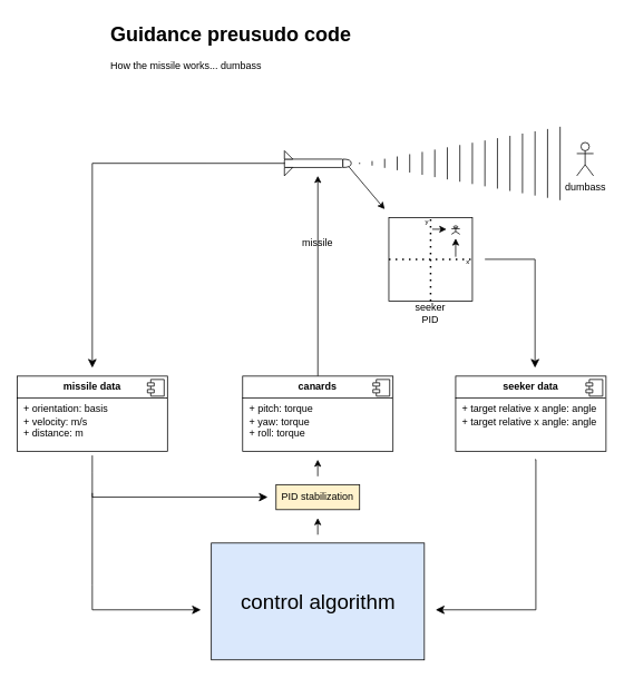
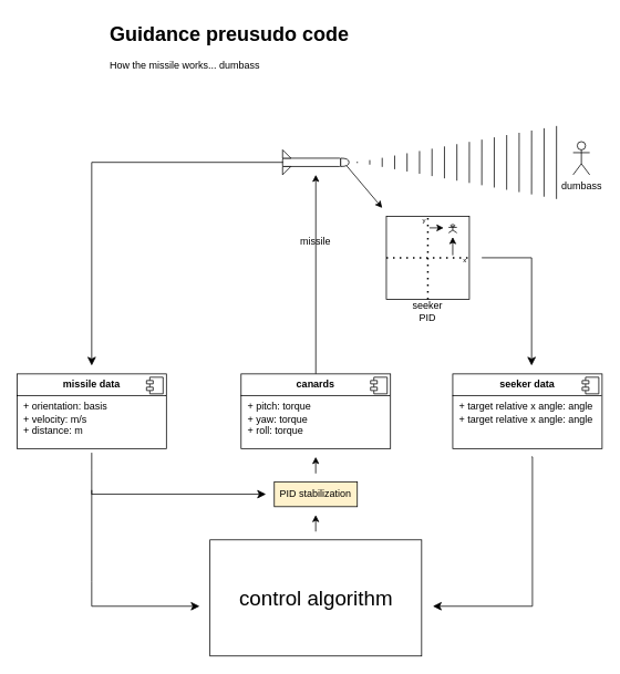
  <mxCell id="0" />
  <mxCell id="1" parent="0" />
  <mxCell id="2" value="" style="whiteSpace=wrap;html=1;aspect=fixed;" vertex="1" parent="1"><mxGeometry x="465" y="260" width="100" height="100" as="geometry" /></mxCell>
  <mxCell id="3" value="" style="endArrow=none;dashed=1;html=1;dashPattern=1 3;strokeWidth=2;rounded=0;exitX=0.5;exitY=1;exitDx=0;exitDy=0;entryX=0.5;entryY=0;entryDx=0;entryDy=0;" edge="1" parent="1" source="2" target="2"><mxGeometry width="50" height="50" relative="1" as="geometry"><mxPoint x="475" y="510" as="sourcePoint" /><mxPoint x="525" y="460" as="targetPoint" /></mxGeometry></mxCell>
  <mxCell id="4" value="" style="endArrow=none;dashed=1;html=1;dashPattern=1 3;strokeWidth=2;rounded=0;entryX=1;entryY=0.5;entryDx=0;entryDy=0;exitX=0;exitY=0.5;exitDx=0;exitDy=0;" edge="1" parent="1" source="2" target="2"><mxGeometry width="50" height="50" relative="1" as="geometry"><mxPoint x="475" y="510" as="sourcePoint" /><mxPoint x="525" y="460" as="targetPoint" /></mxGeometry></mxCell>
  <mxCell id="5" value="&lt;div&gt;dumbass&lt;/div&gt;&lt;div&gt;&lt;br&gt;&lt;/div&gt;" style="shape=umlActor;verticalLabelPosition=bottom;verticalAlign=top;html=1;outlineConnect=0;" vertex="1" parent="1"><mxGeometry x="690" y="170" width="20" height="40" as="geometry" /></mxCell>
  <mxCell id="6" value="seeker PID" style="text;html=1;align=center;verticalAlign=middle;whiteSpace=wrap;rounded=0;" vertex="1" parent="1"><mxGeometry x="485" y="360" width="60" height="30" as="geometry" /></mxCell>
  <mxCell id="7" value="" style="rounded=1;whiteSpace=wrap;html=1;" vertex="1" parent="1"><mxGeometry x="340" y="190" width="70" height="10" as="geometry" /></mxCell>
  <mxCell id="8" value="" style="shape=or;whiteSpace=wrap;html=1;" vertex="1" parent="1"><mxGeometry x="410" y="190" width="10" height="10" as="geometry" /></mxCell>
  <mxCell id="9" value="" style="verticalLabelPosition=bottom;verticalAlign=top;html=1;shape=mxgraph.basic.orthogonal_triangle" vertex="1" parent="1"><mxGeometry x="340" y="180" width="10" height="10" as="geometry" /></mxCell>
  <mxCell id="10" value="" style="verticalLabelPosition=bottom;verticalAlign=top;html=1;shape=mxgraph.basic.orthogonal_triangle;flipH=0;flipV=1;" vertex="1" parent="1"><mxGeometry x="340" y="200" width="10" height="10" as="geometry" /></mxCell>
  <mxCell id="11" value="" style="shape=mxgraph.arrows2.wedgeArrowDashed2;html=1;bendable=0;startWidth=44;stepSize=15;rounded=0;" edge="1" parent="1"><mxGeometry width="100" height="100" relative="1" as="geometry"><mxPoint x="670" y="195.16" as="sourcePoint" /><mxPoint x="430" y="195" as="targetPoint" /></mxGeometry></mxCell>
  <mxCell id="12" value="missile" style="text;html=1;align=center;verticalAlign=middle;whiteSpace=wrap;rounded=0;" vertex="1" parent="1"><mxGeometry x="350" y="275" width="60" height="30" as="geometry" /></mxCell>
  <mxCell id="13" value="" style="shape=umlActor;verticalLabelPosition=bottom;verticalAlign=top;html=1;" vertex="1" parent="1"><mxGeometry x="540" y="270" width="10" height="10" as="geometry" /></mxCell>
  <mxCell id="14" value="" style="endArrow=classic;html=1;rounded=0;" edge="1" parent="1"><mxGeometry width="50" height="50" relative="1" as="geometry"><mxPoint x="545" y="307" as="sourcePoint" /><mxPoint x="545" y="285" as="targetPoint" /></mxGeometry></mxCell>
  <mxCell id="15" value="" style="endArrow=classic;html=1;rounded=0;exitX=0.7;exitY=0.9;exitDx=0;exitDy=0;exitPerimeter=0;" edge="1" parent="1" source="8"><mxGeometry width="50" height="50" relative="1" as="geometry"><mxPoint x="515" y="200" as="sourcePoint" /><mxPoint x="460" y="250" as="targetPoint" /></mxGeometry></mxCell>
  <mxCell id="16" value="x" style="text;html=1;align=center;verticalAlign=middle;whiteSpace=wrap;rounded=0;fontSize=8;" vertex="1" parent="1"><mxGeometry x="550" y="308" width="20" height="10" as="geometry" /></mxCell>
  <mxCell id="17" value="y" style="text;html=1;align=center;verticalAlign=middle;whiteSpace=wrap;rounded=0;fontSize=8;" vertex="1" parent="1"><mxGeometry x="501" y="260" width="20" height="10" as="geometry" /></mxCell>
  <mxCell id="18" value="" style="endArrow=classic;html=1;rounded=0;" edge="1" parent="1"><mxGeometry width="50" height="50" relative="1" as="geometry"><mxPoint x="517" y="274" as="sourcePoint" /><mxPoint x="534" y="274" as="targetPoint" /></mxGeometry></mxCell>
  <mxCell id="19" value="" style="edgeStyle=segmentEdgeStyle;endArrow=classic;html=1;curved=0;rounded=0;endSize=8;startSize=8;" edge="1" parent="1"><mxGeometry width="50" height="50" relative="1" as="geometry"><mxPoint x="580" y="310" as="sourcePoint" /><mxPoint x="640" y="440" as="targetPoint" /></mxGeometry></mxCell>
  <mxCell id="20" value="&lt;p style=&quot;margin:0px;margin-top:6px;text-align:center;&quot;&gt;&lt;b&gt;seeker data&lt;/b&gt;&lt;/p&gt;&lt;hr size=&quot;1&quot; style=&quot;border-style:solid;&quot;&gt;&lt;p style=&quot;margin:0px;margin-left:8px;&quot;&gt;+ target relative x angle: angle&lt;br&gt;+&amp;nbsp;target relative x angle: angle&lt;/p&gt;" style="align=left;overflow=fill;html=1;dropTarget=0;whiteSpace=wrap;" vertex="1" parent="1"><mxGeometry x="545" y="450" width="180" height="90" as="geometry" /></mxCell>
  <mxCell id="21" value="" style="shape=component;jettyWidth=8;jettyHeight=4;" vertex="1" parent="20"><mxGeometry x="1" width="20" height="20" relative="1" as="geometry"><mxPoint x="-24" y="4" as="offset" /></mxGeometry></mxCell>
  <mxCell id="22" value="&lt;p style=&quot;margin:0px;margin-top:6px;text-align:center;&quot;&gt;&lt;b&gt;missile data&lt;/b&gt;&lt;/p&gt;&lt;hr size=&quot;1&quot; style=&quot;border-style:solid;&quot;&gt;&lt;p style=&quot;margin:0px;margin-left:8px;&quot;&gt;+ orientation: basis&lt;br&gt;+ velocity: m/s&lt;br&gt;+ distance: m&lt;/p&gt;" style="align=left;overflow=fill;html=1;dropTarget=0;whiteSpace=wrap;" vertex="1" parent="1"><mxGeometry x="20" y="450" width="180" height="90" as="geometry" /></mxCell>
  <mxCell id="23" value="" style="shape=component;jettyWidth=8;jettyHeight=4;" vertex="1" parent="22"><mxGeometry x="1" width="20" height="20" relative="1" as="geometry"><mxPoint x="-24" y="4" as="offset" /></mxGeometry></mxCell>
  <mxCell id="24" value="" style="edgeStyle=segmentEdgeStyle;endArrow=classic;html=1;curved=0;rounded=0;endSize=8;startSize=8;exitX=0.009;exitY=0.502;exitDx=0;exitDy=0;exitPerimeter=0;" edge="1" parent="1" source="7"><mxGeometry width="50" height="50" relative="1" as="geometry"><mxPoint x="320" y="200" as="sourcePoint" /><mxPoint x="110" y="440" as="targetPoint" /></mxGeometry></mxCell>
  <mxCell id="25" value="" style="endArrow=classic;html=1;rounded=0;exitX=0.5;exitY=0;exitDx=0;exitDy=0;" edge="1" parent="1" source="26"><mxGeometry width="50" height="50" relative="1" as="geometry"><mxPoint x="380" y="440" as="sourcePoint" /><mxPoint x="380" y="210" as="targetPoint" /></mxGeometry></mxCell>
  <mxCell id="26" value="&lt;p style=&quot;margin:0px;margin-top:6px;text-align:center;&quot;&gt;&lt;b&gt;canards&lt;/b&gt;&lt;/p&gt;&lt;hr size=&quot;1&quot; style=&quot;border-style:solid;&quot;&gt;&lt;p style=&quot;margin:0px;margin-left:8px;&quot;&gt;+ pitch: torque&lt;br&gt;+ yaw: torque&lt;br&gt;+ roll: torque&lt;/p&gt;" style="align=left;overflow=fill;html=1;dropTarget=0;whiteSpace=wrap;" vertex="1" parent="1"><mxGeometry x="290" y="450" width="180" height="90" as="geometry" /></mxCell>
  <mxCell id="27" value="" style="shape=component;jettyWidth=8;jettyHeight=4;" vertex="1" parent="26"><mxGeometry x="1" width="20" height="20" relative="1" as="geometry"><mxPoint x="-24" y="4" as="offset" /></mxGeometry></mxCell>
  <mxCell id="28" value="&lt;h1 style=&quot;margin-top: 0px;&quot;&gt;Guidance preusudo code&lt;/h1&gt;&lt;p&gt;How the missile works... dumbass&lt;/p&gt;" style="text;html=1;whiteSpace=wrap;overflow=hidden;rounded=0;" vertex="1" parent="1"><mxGeometry x="130" width="300" height="120" as="geometry" y="20" /></mxCell>
  <mxCell id="29" value="PID stabilization" style="html=1;whiteSpace=wrap;fillColor=#fff2cc;" vertex="1" parent="1"><mxGeometry x="330" y="580" width="100" height="30" as="geometry" /></mxCell>
- <mxCell id="30" value="control algorithm" style="html=1;whiteSpace=wrap;fontSize=25;fillColor=#dae8fc;" vertex="1" parent="1"><mxGeometry x="252.5" y="650" width="255" height="140" as="geometry" /></mxCell>
+ <mxCell id="30" value="control algorithm" style="html=1;whiteSpace=wrap;fontSize=25;" vertex="1" parent="1"><mxGeometry x="252.5" y="650" width="255" height="140" as="geometry" /></mxCell>
  <mxCell id="31" value="" style="endArrow=classic;html=1;rounded=0;" edge="1" parent="1"><mxGeometry width="50" height="50" relative="1" as="geometry"><mxPoint x="379.89" y="570" as="sourcePoint" /><mxPoint x="379.89" y="550" as="targetPoint" /></mxGeometry></mxCell>
  <mxCell id="32" value="" style="endArrow=classic;html=1;rounded=0;" edge="1" parent="1"><mxGeometry width="50" height="50" relative="1" as="geometry"><mxPoint x="379.89" y="640" as="sourcePoint" /><mxPoint x="379.89" y="620" as="targetPoint" /></mxGeometry></mxCell>
  <mxCell id="33" value="" style="edgeStyle=segmentEdgeStyle;endArrow=classic;html=1;curved=0;rounded=0;endSize=8;startSize=8;" edge="1" parent="1"><mxGeometry width="50" height="50" relative="1" as="geometry"><mxPoint x="640" y="550" as="sourcePoint" /><mxPoint x="521" y="730" as="targetPoint" /><Array as="points"><mxPoint x="641" y="730" /></Array></mxGeometry></mxCell>
  <mxCell id="34" value="" style="edgeStyle=segmentEdgeStyle;endArrow=classic;html=1;curved=0;rounded=0;endSize=8;startSize=8;" edge="1" parent="1"><mxGeometry width="50" height="50" relative="1" as="geometry"><mxPoint x="110" y="545" as="sourcePoint" /><mxPoint x="320" y="595" as="targetPoint" /><Array as="points"><mxPoint x="110" y="565" /><mxPoint x="110" y="595" /></Array></mxGeometry></mxCell>
  <mxCell id="35" value="" style="edgeStyle=segmentEdgeStyle;endArrow=classic;html=1;curved=0;rounded=0;endSize=8;startSize=8;" edge="1" parent="1"><mxGeometry width="50" height="50" relative="1" as="geometry"><mxPoint x="110" y="590" as="sourcePoint" /><mxPoint x="240" y="730" as="targetPoint" /><Array as="points"><mxPoint x="110" y="700" /><mxPoint x="110" y="730" /></Array></mxGeometry></mxCell>
